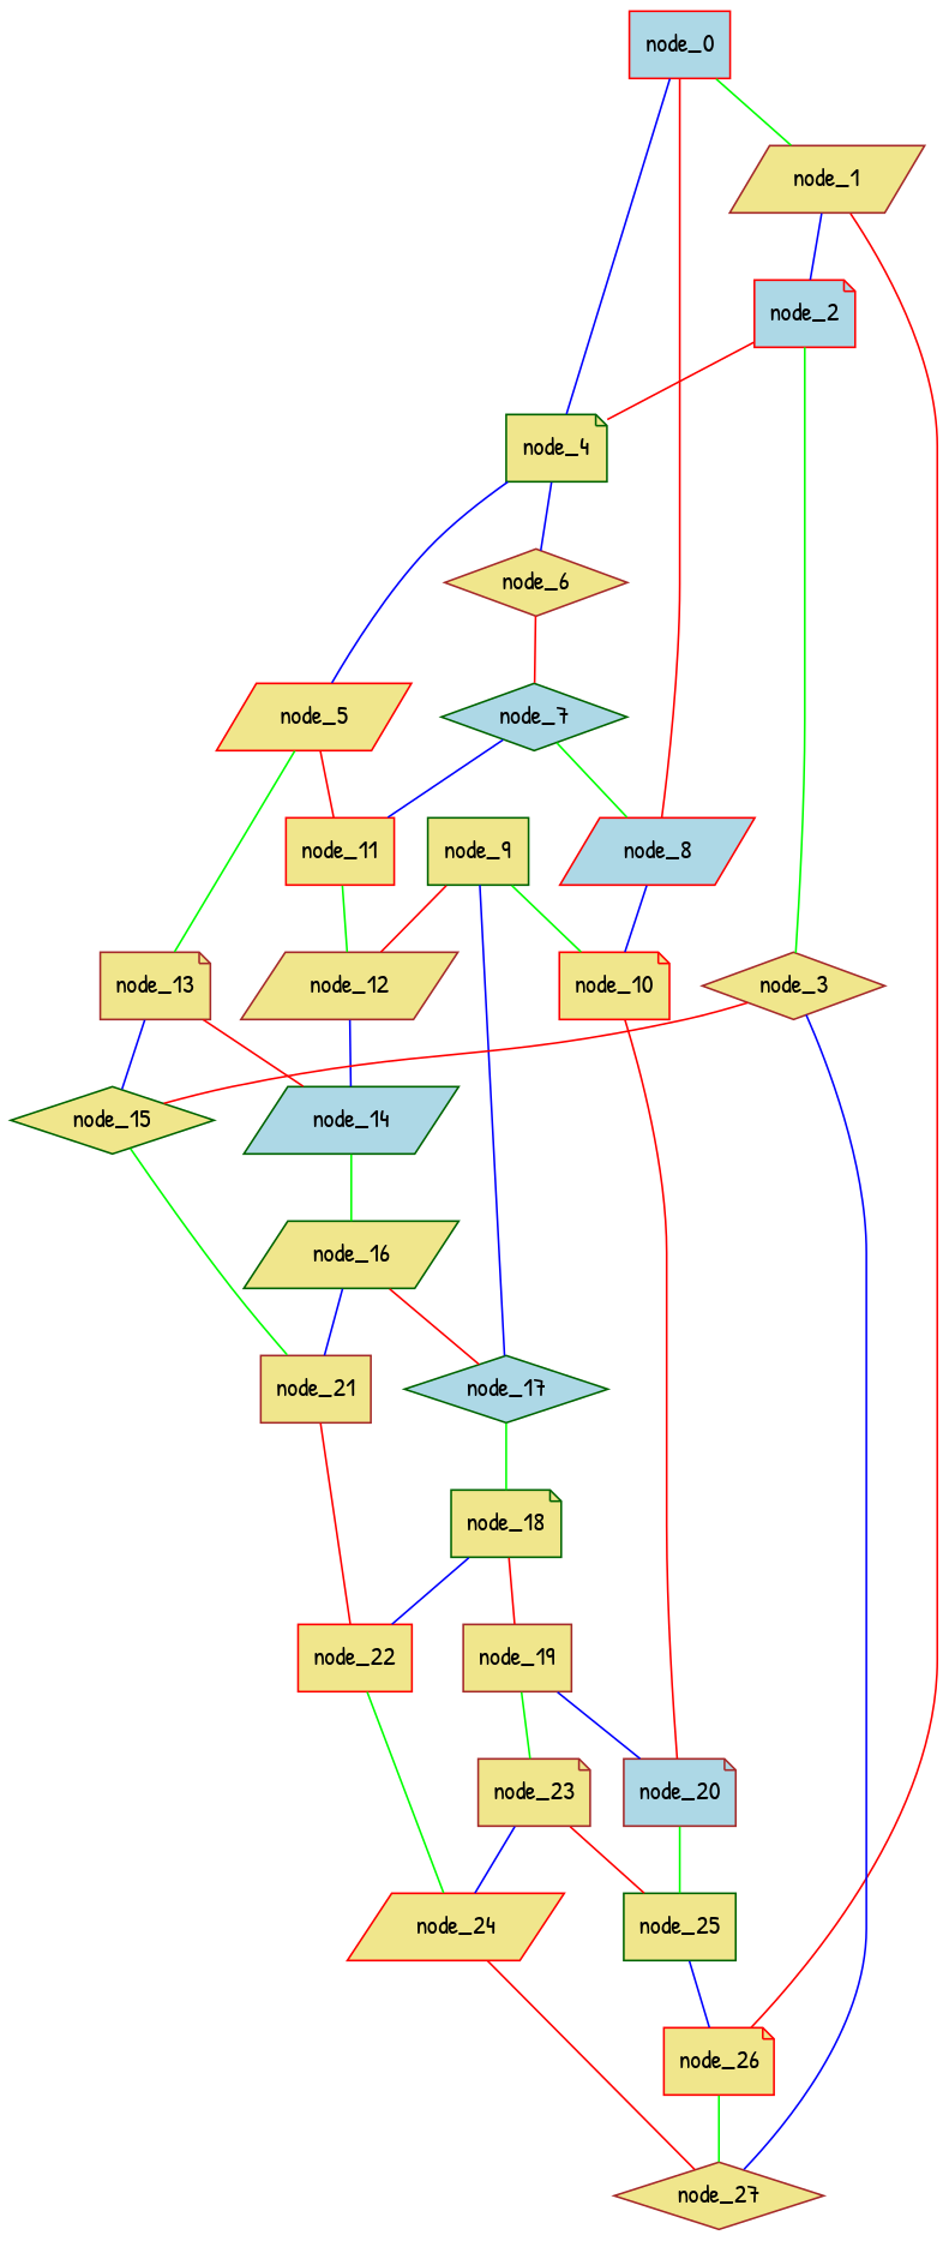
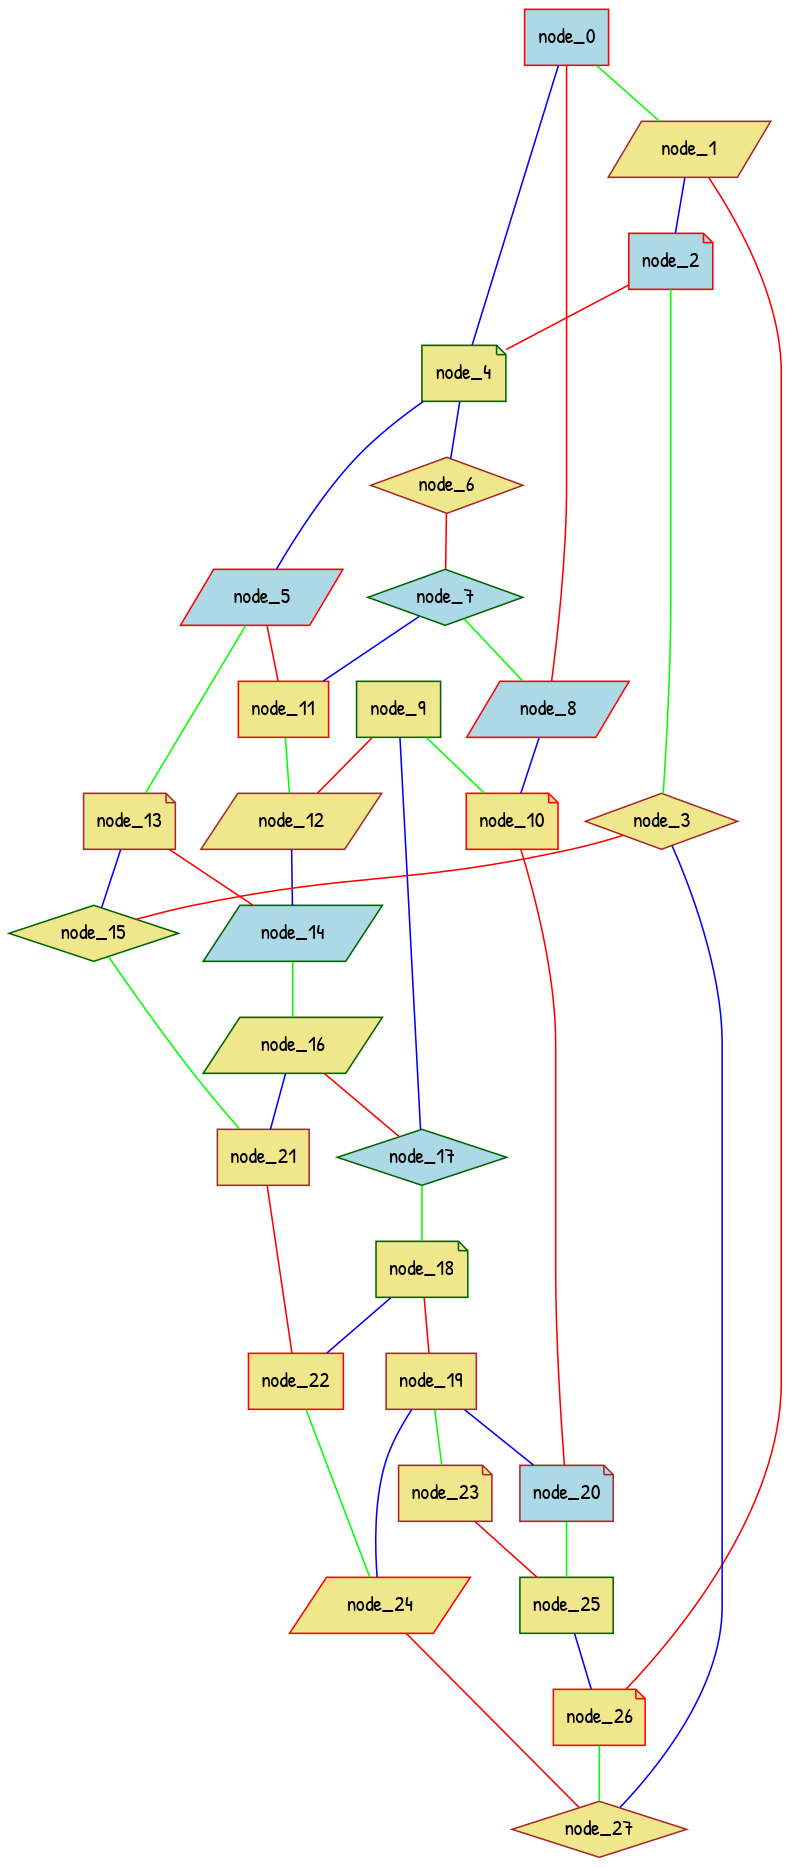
  graph {
    fontname="Patrick Hand"
    node [color=brown fillcolor=khaki fontname="Patrick Hand" shape=note style=filled]
    edge [color=blue fontname="Patrick Hand"]
    node_22 [color=red shape=box]
    node_24 [color=red shape=parallelogram]
    node_27 [shape=diamond]
    node_9 [color=darkgreen shape=box]
    node_10 [color=red]
    node_12 [shape=parallelogram]
    node_17 [color=darkgreen fillcolor=lightblue shape=diamond]
    node_20 [fillcolor=lightblue]
    node_14 [color=darkgreen fillcolor=lightblue shape=parallelogram]
    node_18 [color=darkgreen]
    node_23
    node_25 [color=darkgreen shape=box]
    node_26 [color=red]
    node_11 [color=red shape=box]
    node_16 [color=darkgreen shape=parallelogram]
    node_13
    node_15 [color=darkgreen shape=diamond]
    node_21 [shape=box]
    node_0 [color=red fillcolor=lightblue shape=box]
    node_1 [shape=parallelogram]
    node_8 [color=red fillcolor=lightblue shape=parallelogram]
    node_4 [color=darkgreen]
    node_2 [color=red fillcolor=lightblue]
    node_6 [shape=diamond]
    node_7 [color=darkgreen fillcolor=lightblue shape=diamond]
    node_3 [shape=diamond]
-   node_5 [color=red shape=parallelogram]
+   node_5 [color=red fillcolor=lightblue shape=parallelogram]
    node_19 [shape=box]
    node_22 -- node_24 [color=green]
    node_24 -- node_27 [color=red]
    node_9 -- node_10 [color=green]
    node_9 -- node_12 [color=red]
    node_9 -- node_17
    node_10 -- node_20 [color=red]
    node_12 -- node_14
    node_17 -- node_18 [color=green]
    node_20 -- node_25 [color=green]
    node_14 -- node_16 [color=green]
    node_18 -- node_22
    node_18 -- node_19 [color=red]
-   node_23 -- node_24
+   node_19 -- node_24
    node_23 -- node_25 [color=red]
    node_25 -- node_26
    node_26 -- node_27 [color=green]
    node_11 -- node_12 [color=green]
    node_16 -- node_17 [color=red]
    node_16 -- node_21
    node_13 -- node_14 [color=red]
    node_13 -- node_15
    node_15 -- node_21 [color=green]
    node_21 -- node_22 [color=red]
    node_0 -- node_1 [color=green]
    node_0 -- node_8 [color=red]
    node_0 -- node_4
    node_1 -- node_26 [color=red]
    node_1 -- node_2
    node_8 -- node_10
    node_4 -- node_6
    node_4 -- node_5
    node_2 -- node_4 [color=red]
    node_2 -- node_3 [color=green]
    node_6 -- node_7 [color=red]
    node_7 -- node_11
    node_7 -- node_8 [color=green]
    node_3 -- node_27
    node_3 -- node_15 [color=red]
    node_5 -- node_11 [color=red]
    node_5 -- node_13 [color=green]
    node_19 -- node_20
    node_19 -- node_23 [color=green]
  }
